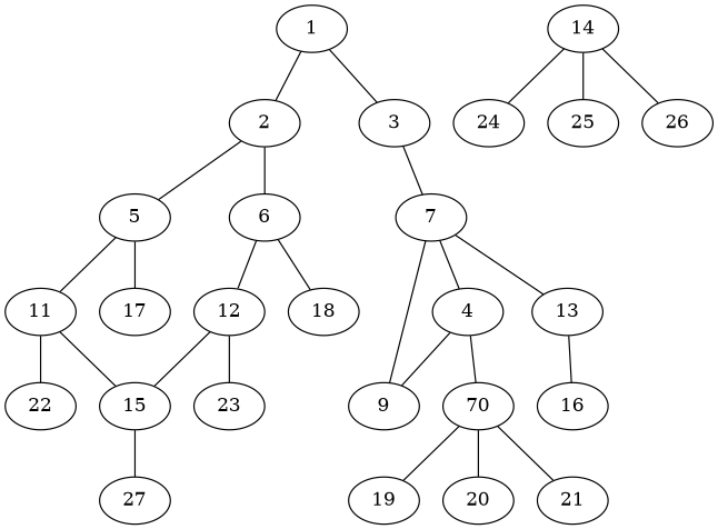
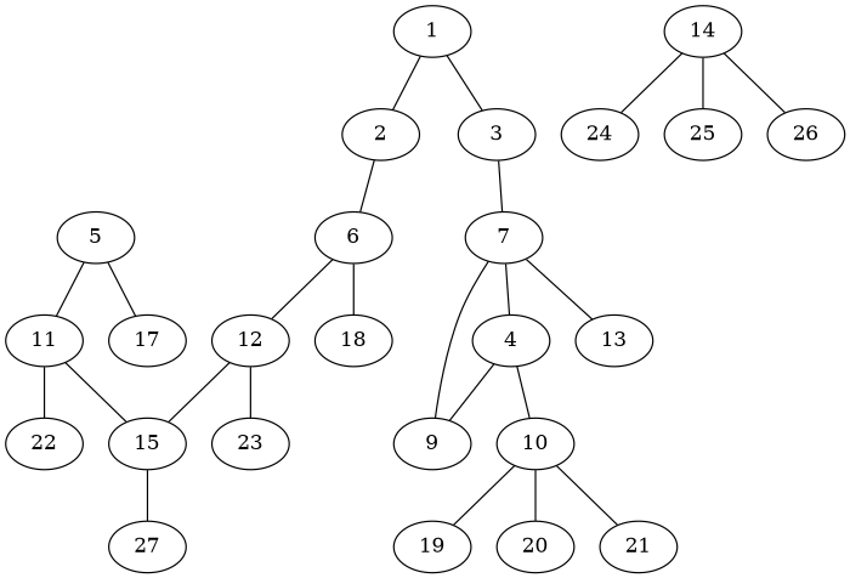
  graph {
    node [chem=C]
    edge [valence=1]
    1 [chem=N]
    2
    3
    5
    6
    7
    4 [chem=N]
    9
-   10 [label=70]
+   10
    11
    17 [chem=H]
    12
    18 [chem=H]
    13 [chem=N]
    19 [chem=H]
    20 [chem=H]
    21 [chem=H]
    15
    22 [chem=H]
    23 [chem=H]
-   16 [chem=O]
    24 [chem=H]
    14
    25 [chem=H]
    26 [chem=H]
    27 [chem=H]
    1 -- 2
    1 -- 3
-   2 -- 5 [valence=2]
    2 -- 6
    3 -- 7
    5 -- 11
    5 -- 17
    6 -- 12 [valence=2]
    6 -- 18
    7 -- 4
    7 -- 9 [valence=2]
    7 -- 13
    4 -- 9
    4 -- 10
    10 -- 19
    10 -- 20
    10 -- 21
    11 -- 15 [valence=2]
    11 -- 22
    12 -- 15
    12 -- 23
-   13 -- 16 [valence=2]
    15 -- 27
    14 -- 24
    14 -- 25
    14 -- 26
  }
